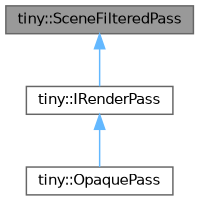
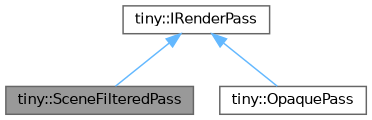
  digraph {
    node [color=gray40 fillcolor=white fontname=Helvetica fontsize=10 shape=box style=filled]
    edge [color=steelblue1 dir=back fontname=Helvetica fontsize=10 labelfontname=Helvetica labelfontsize=10 style=solid]
    n1 [fillcolor=grey60 fontcolor=black height=0.2 label="tiny::SceneFilteredPass" width=0.4]
    n2 [height=0.2 label="tiny::OpaquePass" width=0.4]
    n3 [height=0.2 label="tiny::IRenderPass" width=0.4]
-   n1 -> n3
+   n3 -> n1
    n3 -> n2
  }
